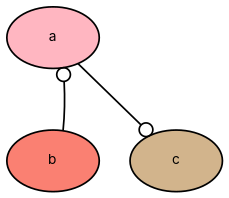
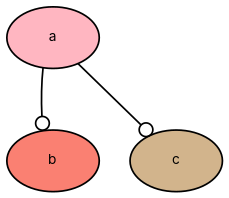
  digraph {
    fontname=Inter
    node [fontname=Inter fontsize=8 style=filled]
    edge [arrowhead=odot fontname=Inter fontsize=8]
    n1 [fillcolor=lightpink label=a]
    n2 [fillcolor=salmon label=b]
    n3 [fillcolor=tan label=c]
-   n2 -> n1
+   n1 -> n2
    n1 -> n3
  }
